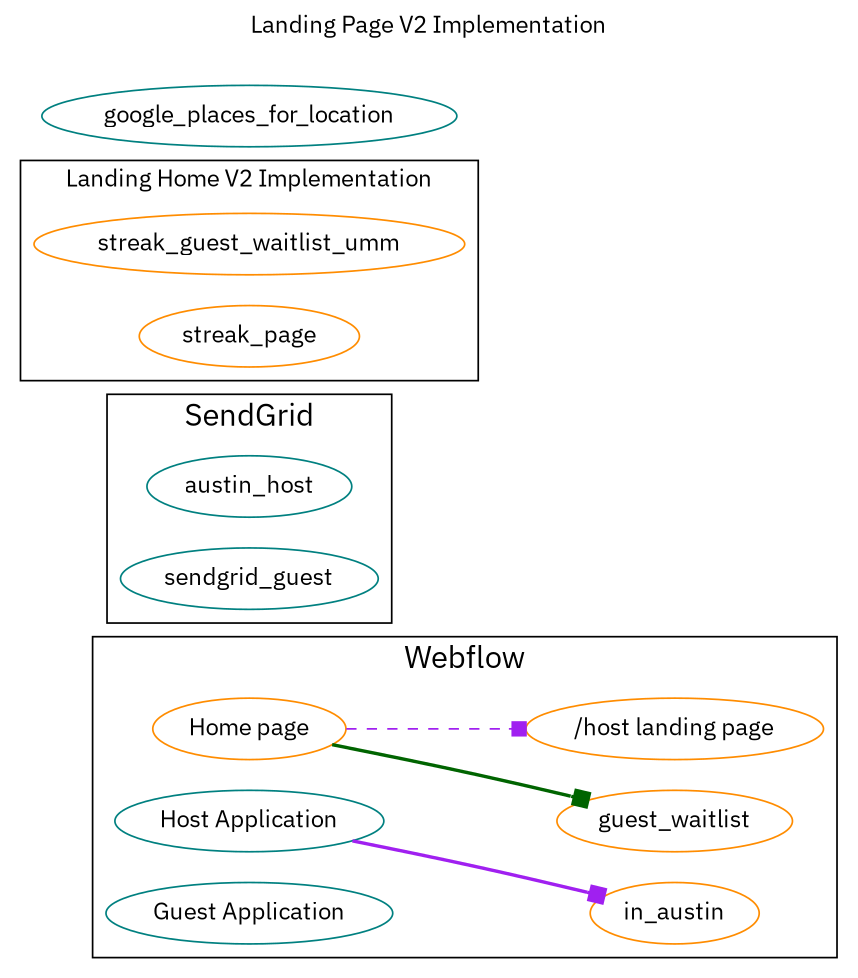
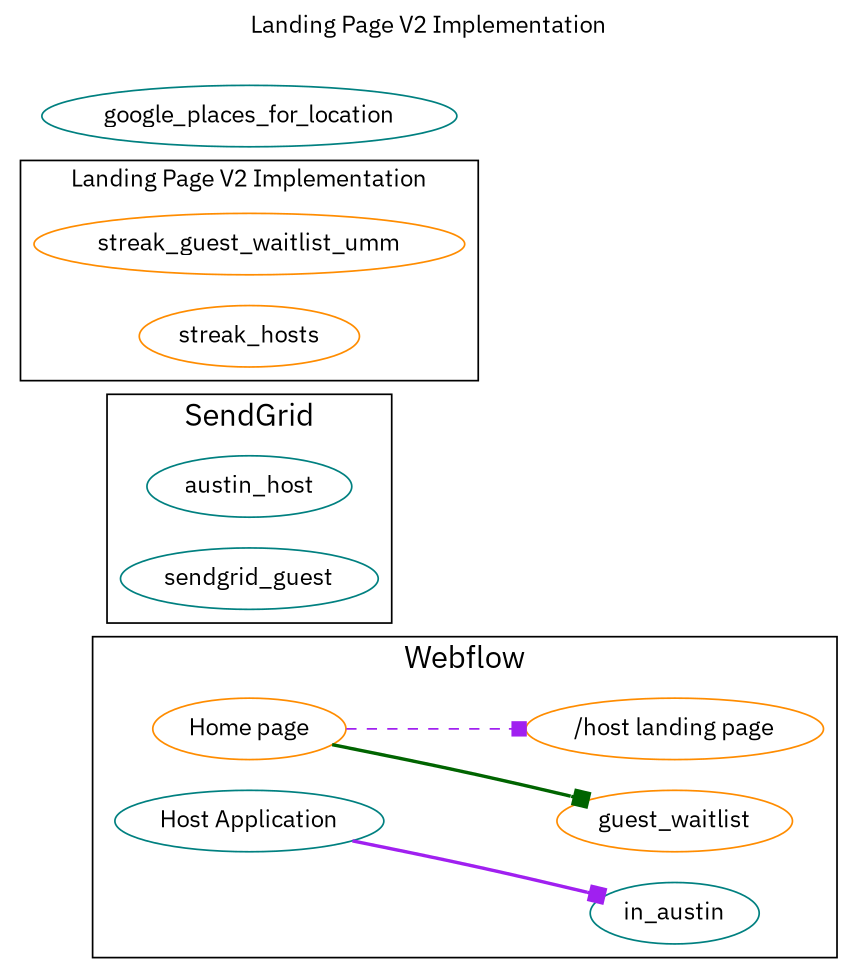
  digraph {
    compound=true
    fontname="IBM Plex Sans"
    label="Landing Page V2 Implementation"
    labelloc=t
    rankdir=LR
    node [color=darkorange fontname="IBM Plex Sans"]
    edge [arrowhead=box color=purple fontname="IBM Plex Sans" style=bold]
    n1 [label="Home page"]
    n2 [color=teal label="Host Application"]
    guest_waitlist
    n4 [label="/host landing page"]
-   n5 [color=teal label="Guest Application"]
-   in_austin
+   in_austin [color=teal]
    n7 [color=teal label=austin_host]
    sendgrid_guest [color=teal]
    streak_guest_waitlist_umm
-   streak_hosts [label=streak_page]
+   streak_hosts
    google_places_for_location [color=teal]
    subgraph cluster_1 {
      label=<<FONT POINT-SIZE="18">Webflow</FONT>>
      n1
      n2
      guest_waitlist
      n4
-     n5
      in_austin
    }
    subgraph cluster_2 {
      label=<<FONT POINT-SIZE="18">SendGrid</FONT>>
      n7
      sendgrid_guest
    }
    subgraph cluster_3 {
-     label="Landing Home V2 Implementation"
      streak_guest_waitlist_umm
      streak_hosts
    }
    n1 -> guest_waitlist [color=darkgreen]
    n1 -> n4 [style=dashed]
    n2 -> in_austin
  }
